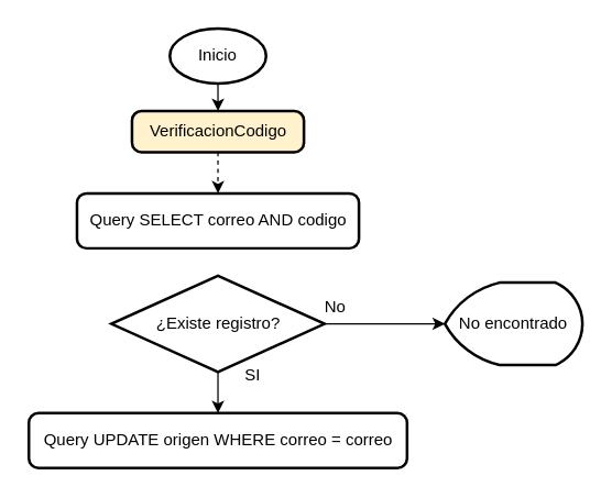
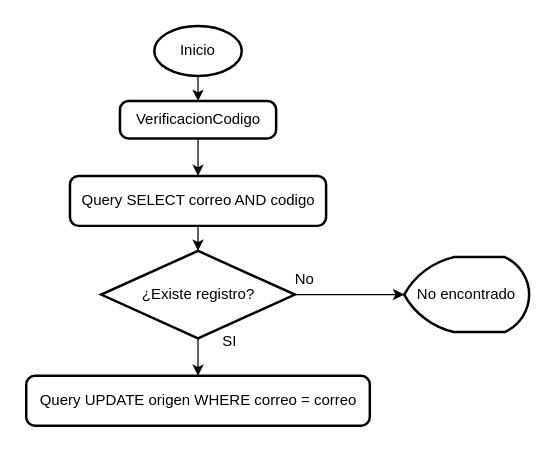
  <mxCell id="0" />
  <mxCell id="1" parent="0" />
  <mxCell id="2" style="edgeStyle=orthogonalEdgeStyle;rounded=0;orthogonalLoop=1;jettySize=auto;html=1;exitX=0.5;exitY=1;exitDx=0;exitDy=0;exitPerimeter=0;entryX=0.5;entryY=0;entryDx=0;entryDy=0;" edge="1" parent="1" source="3" target="5"><mxGeometry relative="1" as="geometry" /></mxCell>
  <mxCell id="3" value="Inicio" style="strokeWidth=2;html=1;shape=mxgraph.flowchart.start_1;whiteSpace=wrap;" vertex="1" parent="1"><mxGeometry x="123" y="20" width="70" height="40" as="geometry" /></mxCell>
- <mxCell id="4" style="edgeStyle=orthogonalEdgeStyle;rounded=0;orthogonalLoop=1;jettySize=auto;html=1;exitX=0.5;exitY=1;exitDx=0;exitDy=0;entryX=0.5;entryY=0;entryDx=0;entryDy=0;dashed=1;" edge="1" parent="1" source="5" target="6"><mxGeometry relative="1" as="geometry" /></mxCell>
- <mxCell id="5" value="VerificacionCodigo" style="rounded=1;whiteSpace=wrap;html=1;absoluteArcSize=1;arcSize=14;strokeWidth=2;fillColor=#fff2cc;" vertex="1" parent="1"><mxGeometry x="95.5" y="80" width="125" height="30" as="geometry" /></mxCell>
+ <mxCell id="4" style="edgeStyle=orthogonalEdgeStyle;rounded=0;orthogonalLoop=1;jettySize=auto;html=1;exitX=0.5;exitY=1;exitDx=0;exitDy=0;entryX=0.5;entryY=0;entryDx=0;entryDy=0;" edge="1" parent="1" source="5" target="6"><mxGeometry relative="1" as="geometry" /></mxCell>
+ <mxCell id="5" value="VerificacionCodigo" style="rounded=1;whiteSpace=wrap;html=1;absoluteArcSize=1;arcSize=14;strokeWidth=2;" vertex="1" parent="1"><mxGeometry x="95.5" y="80" width="125" height="30" as="geometry" /></mxCell>
  <mxCell id="6" value="Query SELECT correo AND codigo" style="rounded=1;whiteSpace=wrap;html=1;absoluteArcSize=1;arcSize=14;strokeWidth=2;" vertex="1" parent="1"><mxGeometry x="55.5" y="140" width="205" height="40" as="geometry" /></mxCell>
  <mxCell id="7" style="edgeStyle=orthogonalEdgeStyle;rounded=0;orthogonalLoop=1;jettySize=auto;html=1;exitX=0.5;exitY=1;exitDx=0;exitDy=0;exitPerimeter=0;entryX=0.5;entryY=0;entryDx=0;entryDy=0;" edge="1" parent="1" source="8" target="10"><mxGeometry relative="1" as="geometry" /></mxCell>
  <mxCell id="8" value="¿Existe registro?" style="strokeWidth=2;html=1;shape=mxgraph.flowchart.decision;whiteSpace=wrap;" vertex="1" parent="1"><mxGeometry x="80.5" y="200" width="155" height="70" as="geometry" /></mxCell>
  <mxCell id="9" value="No encontrado" style="strokeWidth=2;html=1;shape=mxgraph.flowchart.display;whiteSpace=wrap;" vertex="1" parent="1"><mxGeometry x="323" y="205" width="100" height="60" as="geometry" /></mxCell>
  <mxCell id="10" value="Query UPDATE origen WHERE correo = correo" style="rounded=1;whiteSpace=wrap;html=1;absoluteArcSize=1;arcSize=14;strokeWidth=2;" vertex="1" parent="1"><mxGeometry x="20.5" y="300" width="275" height="40" as="geometry" /></mxCell>
+ <mxCell id="11" style="edgeStyle=orthogonalEdgeStyle;rounded=0;orthogonalLoop=1;jettySize=auto;html=1;exitX=0.5;exitY=1;exitDx=0;exitDy=0;entryX=0.5;entryY=0;entryDx=0;entryDy=0;entryPerimeter=0;" edge="1" parent="1" source="6" target="8"><mxGeometry relative="1" as="geometry" /></mxCell>
  <mxCell id="12" style="edgeStyle=orthogonalEdgeStyle;rounded=0;orthogonalLoop=1;jettySize=auto;html=1;exitX=1;exitY=0.5;exitDx=0;exitDy=0;exitPerimeter=0;entryX=0;entryY=0.5;entryDx=0;entryDy=0;entryPerimeter=0;" edge="1" parent="1" source="8" target="9"><mxGeometry relative="1" as="geometry" /></mxCell>
  <mxCell id="13" value="SI" style="text;html=1;align=center;verticalAlign=middle;resizable=0;points=[];autosize=1;strokeColor=none;fillColor=none;" vertex="1" parent="1"><mxGeometry x="168" y="258" width="30" height="30" as="geometry" /></mxCell>
  <mxCell id="14" value="No" style="text;html=1;align=center;verticalAlign=middle;resizable=0;points=[];autosize=1;strokeColor=none;fillColor=none;" vertex="1" parent="1"><mxGeometry x="223" y="208" width="40" height="30" as="geometry" /></mxCell>
